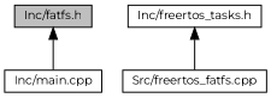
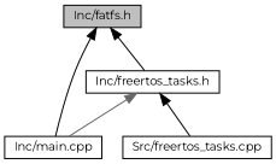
  digraph {
    fontname=Montserrat
    node [color=black fillcolor=white fontname=Montserrat fontsize=10 shape=record style=filled]
    edge [color=black dir=back fontname=Montserrat fontsize=10 labelfontname=Helvetica labelfontsize=10 style=solid]
    n1 [fillcolor=grey75 fontcolor=black height=0.2 label="Inc/fatfs.h" width=0.4]
    n2 [height=0.2 label="Inc/freertos_tasks.h" width=0.4]
    n3 [height=0.2 label="Inc/main.cpp" width=0.4]
-   n4 [height=0.2 label="Src/freertos_fatfs.cpp" width=0.4]
+   n4 [height=0.2 label="Src/freertos_tasks.cpp" width=0.4]
+   n1 -> n2
    n1 -> n3
+   n2 -> n3 [color=gray40]
    n2 -> n4
  }
